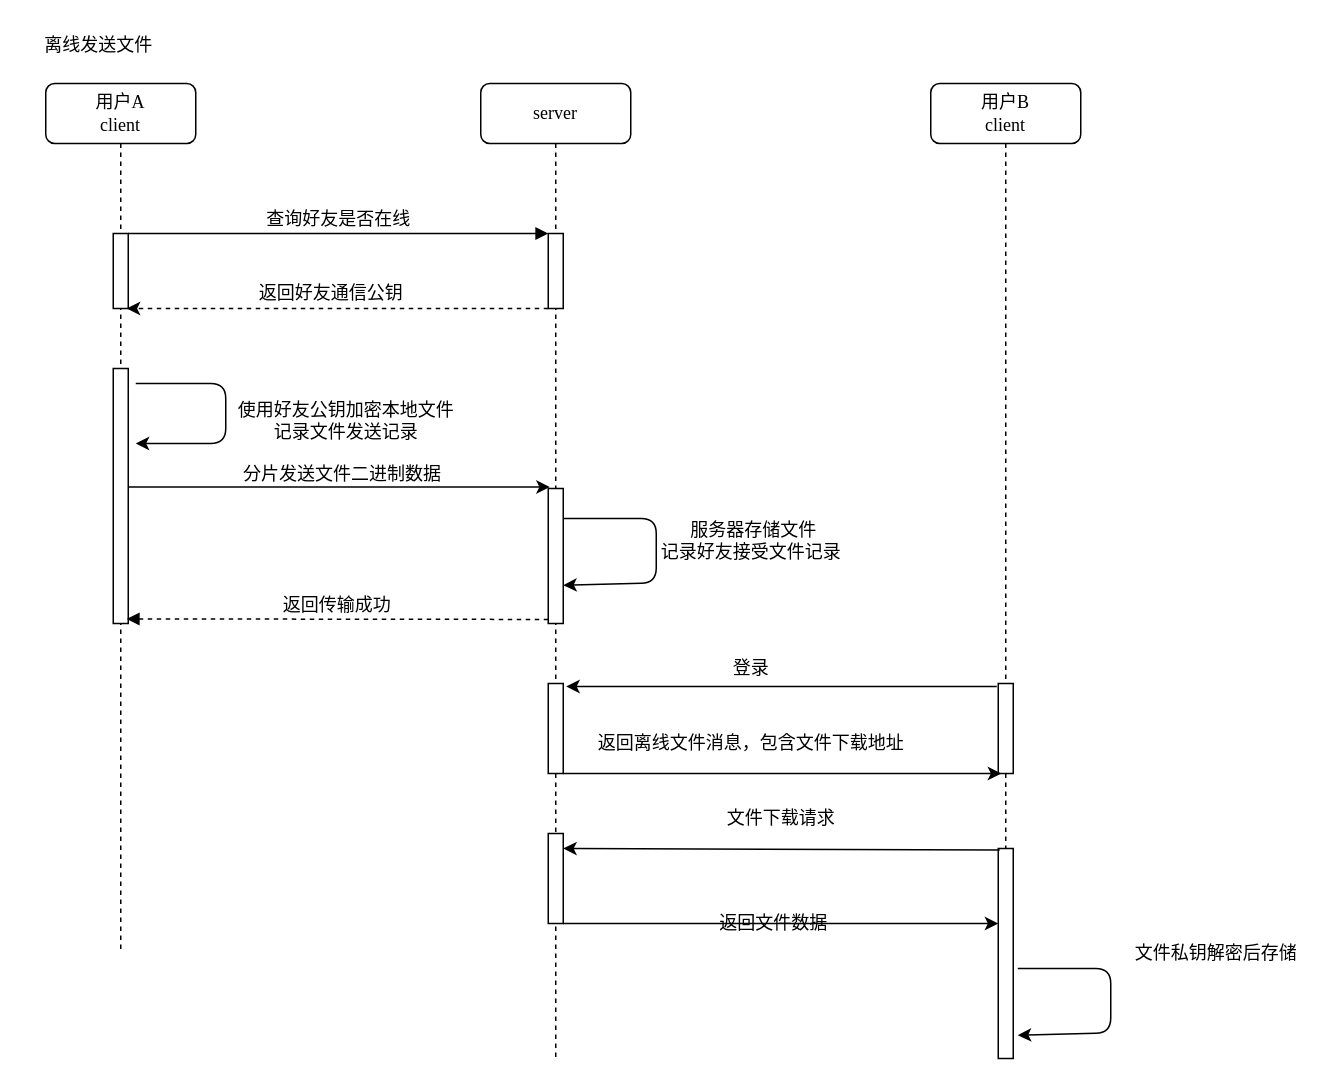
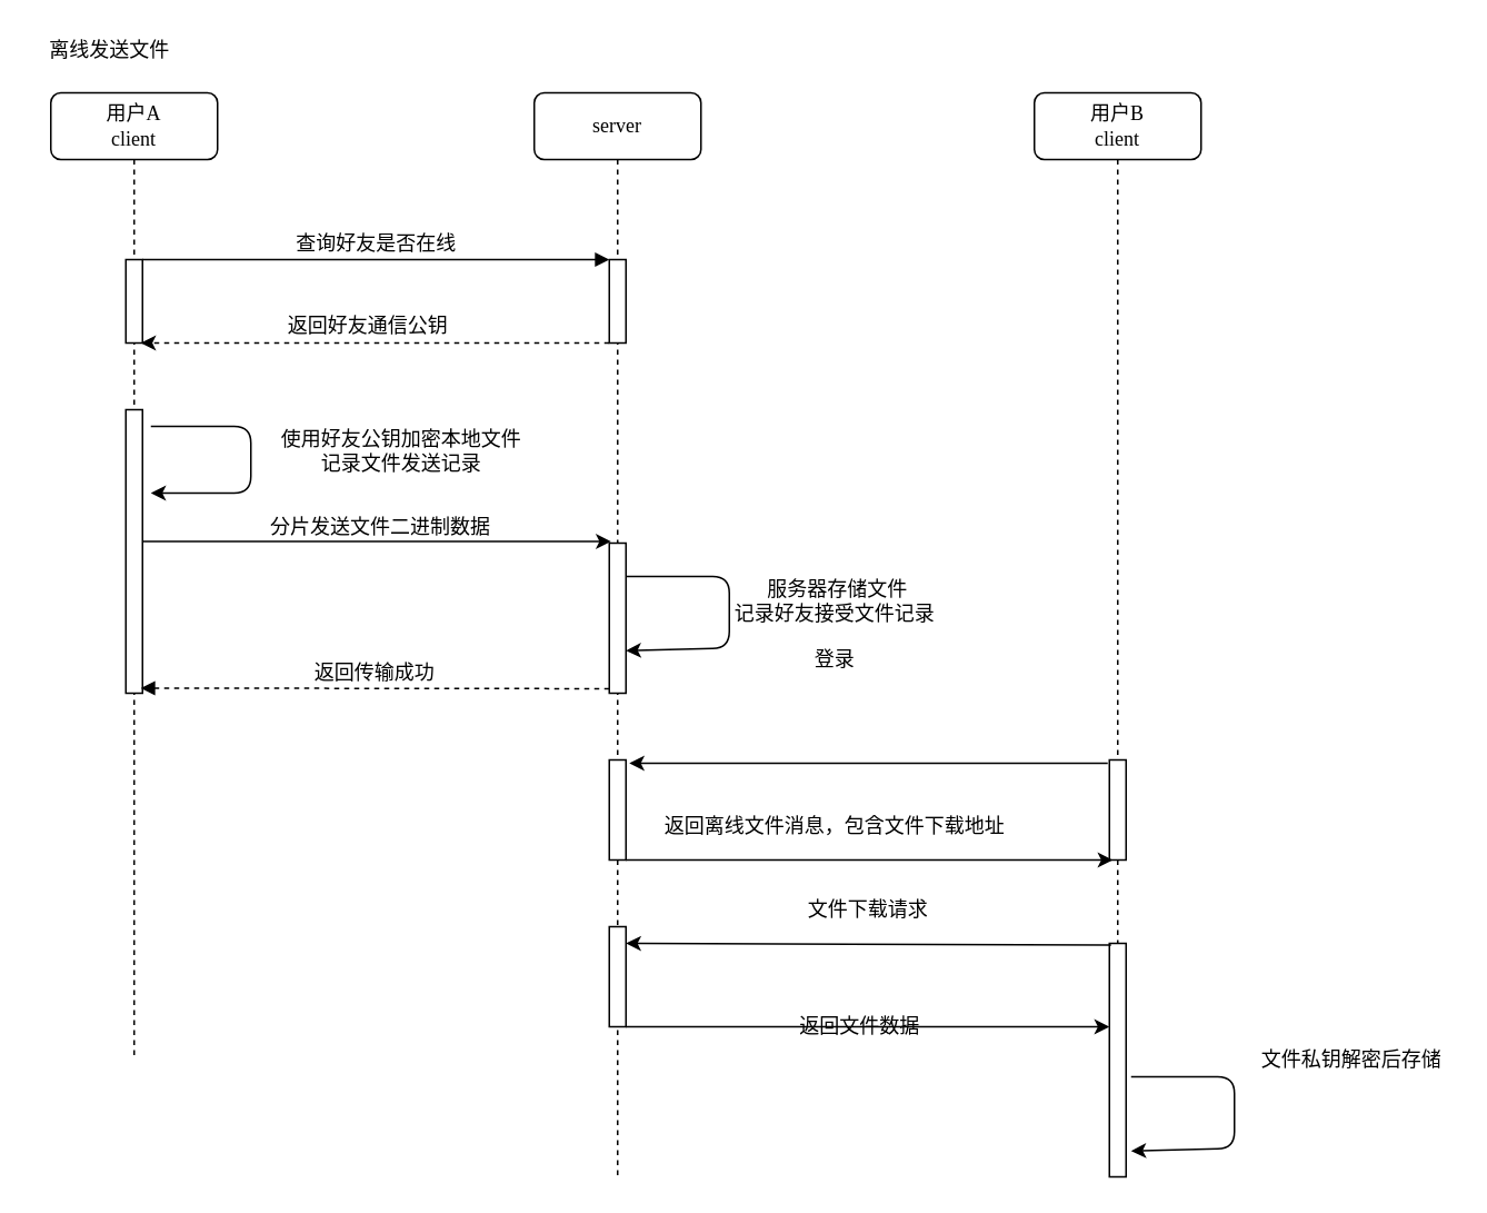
  <mxCell id="0" />
  <mxCell id="1" parent="0" />
  <mxCell id="2" value="server" style="shape=umlLifeline;perimeter=lifelinePerimeter;whiteSpace=wrap;html=1;container=1;collapsible=0;recursiveResize=0;outlineConnect=0;rounded=1;shadow=0;comic=0;labelBackgroundColor=none;strokeWidth=1;fontFamily=Verdana;fontSize=12;align=center;" parent="1" vertex="1"><mxGeometry x="320" y="55" width="100" height="650" as="geometry" /></mxCell>
  <mxCell id="3" value="" style="html=1;points=[];perimeter=orthogonalPerimeter;rounded=0;shadow=0;comic=0;labelBackgroundColor=none;strokeWidth=1;fontFamily=Verdana;fontSize=12;align=center;" parent="2" vertex="1"><mxGeometry x="45" y="100" width="10" height="50" as="geometry" /></mxCell>
  <mxCell id="4" value="" style="html=1;points=[];perimeter=orthogonalPerimeter;rounded=0;shadow=0;comic=0;labelBackgroundColor=none;strokeWidth=1;fontFamily=Verdana;fontSize=12;align=center;" parent="2" vertex="1"><mxGeometry x="45" y="270" width="10" height="90" as="geometry" /></mxCell>
  <mxCell id="5" value="" style="html=1;points=[];perimeter=orthogonalPerimeter;rounded=0;shadow=0;comic=0;labelBackgroundColor=none;strokeWidth=1;fontFamily=Verdana;fontSize=12;align=center;" parent="2" vertex="1"><mxGeometry x="45" y="400" width="10" height="60" as="geometry" /></mxCell>
  <mxCell id="6" value="用户B&lt;br&gt;client" style="shape=umlLifeline;perimeter=lifelinePerimeter;whiteSpace=wrap;html=1;container=1;collapsible=0;recursiveResize=0;outlineConnect=0;rounded=1;shadow=0;comic=0;labelBackgroundColor=none;strokeWidth=1;fontFamily=Verdana;fontSize=12;align=center;" parent="1" vertex="1"><mxGeometry x="620" y="55" width="100" height="610" as="geometry" /></mxCell>
  <mxCell id="7" value="" style="html=1;points=[];perimeter=orthogonalPerimeter;rounded=0;shadow=0;comic=0;labelBackgroundColor=none;strokeWidth=1;fontFamily=Verdana;fontSize=12;align=center;" parent="6" vertex="1"><mxGeometry x="45" y="400" width="10" height="60" as="geometry" /></mxCell>
  <mxCell id="8" value="用户A&lt;br&gt;client" style="shape=umlLifeline;perimeter=lifelinePerimeter;whiteSpace=wrap;html=1;container=1;collapsible=0;recursiveResize=0;outlineConnect=0;rounded=1;shadow=0;comic=0;labelBackgroundColor=none;strokeWidth=1;fontFamily=Verdana;fontSize=12;align=center;" parent="1" vertex="1"><mxGeometry y="55" width="100" height="580" as="geometry" x="30" /></mxCell>
  <mxCell id="9" value="" style="html=1;points=[];perimeter=orthogonalPerimeter;rounded=0;shadow=0;comic=0;labelBackgroundColor=none;strokeWidth=1;fontFamily=Verdana;fontSize=12;align=center;" parent="8" vertex="1"><mxGeometry x="45" y="100" width="10" height="50" as="geometry" /></mxCell>
  <mxCell id="10" value="" style="html=1;points=[];perimeter=orthogonalPerimeter;rounded=0;shadow=0;comic=0;labelBackgroundColor=none;strokeWidth=1;fontFamily=Verdana;fontSize=12;align=center;" parent="8" vertex="1"><mxGeometry x="45" y="190" width="10" height="170" as="geometry" /></mxCell>
  <mxCell id="11" value="查询好友是否在线" style="html=1;verticalAlign=bottom;endArrow=block;entryX=0;entryY=0;labelBackgroundColor=none;fontFamily=Verdana;fontSize=12;edgeStyle=elbowEdgeStyle;elbow=vertical;" parent="1" source="9" target="3" edge="1"><mxGeometry relative="1" as="geometry"><mxPoint x="250" y="165" as="sourcePoint" /></mxGeometry></mxCell>
  <mxCell id="12" value="离线发送文件" style="text;html=1;align=center;verticalAlign=middle;resizable=0;points=[];autosize=1;" parent="1" vertex="1"><mxGeometry x="20" y="20" width="90" height="20" as="geometry" /></mxCell>
  <mxCell id="13" style="edgeStyle=orthogonalEdgeStyle;rounded=0;orthogonalLoop=1;jettySize=auto;html=1;dashed=1;" parent="1" source="3" edge="1"><mxGeometry relative="1" as="geometry"><mxPoint x="84" y="205" as="targetPoint" /><Array as="points"><mxPoint x="310" y="205" /><mxPoint x="310" y="205" /></Array></mxGeometry></mxCell>
  <mxCell id="14" value="返回好友通信公钥" style="text;html=1;align=center;verticalAlign=middle;resizable=0;points=[];autosize=1;" parent="1" vertex="1"><mxGeometry x="165" y="185" width="110" height="20" as="geometry" /></mxCell>
  <mxCell id="15" value="" style="endArrow=classic;html=1;" parent="1" edge="1"><mxGeometry width="50" height="50" relative="1" as="geometry"><mxPoint x="90" y="255" as="sourcePoint" /><mxPoint x="90" y="295" as="targetPoint" /><Array as="points"><mxPoint x="150" y="255" /><mxPoint x="150" y="295" /></Array></mxGeometry></mxCell>
- <mxCell id="16" value="使用好友公钥加密本地文件&lt;br&gt;记录文件发送记录" style="text;html=1;align=center;verticalAlign=middle;resizable=0;points=[];autosize=1;" parent="1" vertex="1"><mxGeometry x="150" y="265" width="160" height="30" as="geometry" /></mxCell>
+ <mxCell id="16" value="使用好友公钥加密本地文件&lt;br&gt;记录文件发送记录" style="text;html=1;align=center;verticalAlign=middle;resizable=0;points=[];autosize=1;" parent="1" vertex="1"><mxGeometry x="160" y="255" width="160" height="30" as="geometry" /></mxCell>
  <mxCell id="17" value="" style="endArrow=classic;html=1;entryX=0.1;entryY=0.08;entryDx=0;entryDy=0;entryPerimeter=0;" parent="1" edge="1"><mxGeometry width="50" height="50" relative="1" as="geometry"><mxPoint x="85" y="324" as="sourcePoint" /><mxPoint x="366" y="324" as="targetPoint" /></mxGeometry></mxCell>
  <mxCell id="18" value="&lt;div style=&quot;text-align: center&quot;&gt;&lt;span&gt;&lt;font face=&quot;verdana&quot;&gt;分片发送文件二进制数据&lt;/font&gt;&lt;/span&gt;&lt;/div&gt;" style="text;whiteSpace=wrap;html=1;" parent="1" vertex="1"><mxGeometry x="160" y="302" width="260" height="30" as="geometry" /></mxCell>
  <mxCell id="19" value="返回传输成功" style="html=1;verticalAlign=bottom;endArrow=block;labelBackgroundColor=none;fontFamily=Verdana;fontSize=12;dashed=1;entryX=0.9;entryY=0.982;entryDx=0;entryDy=0;entryPerimeter=0;exitX=0;exitY=0.97;exitDx=0;exitDy=0;exitPerimeter=0;" parent="1" source="4" target="10" edge="1"><mxGeometry relative="1" as="geometry"><mxPoint x="360" y="412" as="sourcePoint" /><mxPoint x="90" y="415" as="targetPoint" /></mxGeometry></mxCell>
  <mxCell id="20" value="&amp;nbsp;服务器存储文件&lt;br&gt;记录好友接受文件记录" style="text;html=1;align=center;verticalAlign=middle;resizable=0;points=[];autosize=1;" parent="1" vertex="1"><mxGeometry x="430" y="345" width="140" height="30" as="geometry" /></mxCell>
  <mxCell id="21" value="" style="endArrow=classic;html=1;entryX=1.2;entryY=0.033;entryDx=0;entryDy=0;entryPerimeter=0;" parent="1" target="5" edge="1"><mxGeometry width="50" height="50" relative="1" as="geometry"><mxPoint x="664" y="457" as="sourcePoint" /><mxPoint x="380" y="456" as="targetPoint" /></mxGeometry></mxCell>
- <mxCell id="22" value="登录" style="text;html=1;align=center;verticalAlign=middle;resizable=0;points=[];autosize=1;" parent="1" vertex="1"><mxGeometry x="480" y="435" width="40" height="20" as="geometry" /></mxCell>
+ <mxCell id="22" value="登录" style="text;html=1;align=center;verticalAlign=middle;resizable=0;points=[];autosize=1;" parent="1" vertex="1"><mxGeometry x="480" y="385" width="40" height="20" as="geometry" /></mxCell>
  <mxCell id="23" value="" style="endArrow=classic;html=1;exitX=1;exitY=1;exitDx=0;exitDy=0;exitPerimeter=0;entryX=0.2;entryY=1;entryDx=0;entryDy=0;entryPerimeter=0;" parent="1" source="5" target="7" edge="1"><mxGeometry width="50" height="50" relative="1" as="geometry"><mxPoint x="675" y="515" as="sourcePoint" /><mxPoint x="660" y="515" as="targetPoint" /></mxGeometry></mxCell>
  <mxCell id="24" value="返回离线文件消息，包含文件下载地址" style="text;html=1;align=center;verticalAlign=middle;resizable=0;points=[];autosize=1;" parent="1" vertex="1"><mxGeometry x="390" y="485" width="220" height="20" as="geometry" /></mxCell>
  <mxCell id="25" value="" style="html=1;points=[];perimeter=orthogonalPerimeter;rounded=0;shadow=0;comic=0;labelBackgroundColor=none;strokeWidth=1;fontFamily=Verdana;fontSize=12;align=center;" parent="1" vertex="1"><mxGeometry x="665" y="565" width="10" height="140" as="geometry" /></mxCell>
  <mxCell id="26" style="edgeStyle=orthogonalEdgeStyle;rounded=0;orthogonalLoop=1;jettySize=auto;html=1;" parent="1" source="27" target="25" edge="1"><mxGeometry relative="1" as="geometry"><mxPoint x="700" y="630" as="targetPoint" /><Array as="points"><mxPoint x="590" y="615" /><mxPoint x="590" y="615" /></Array></mxGeometry></mxCell>
  <mxCell id="27" value="" style="html=1;points=[];perimeter=orthogonalPerimeter;rounded=0;shadow=0;comic=0;labelBackgroundColor=none;strokeWidth=1;fontFamily=Verdana;fontSize=12;align=center;" parent="1" vertex="1"><mxGeometry x="365" y="555" width="10" height="60" as="geometry" /></mxCell>
  <mxCell id="28" value="" style="endArrow=classic;html=1;entryX=0.8;entryY=0;entryDx=0;entryDy=0;entryPerimeter=0;" parent="1" edge="1"><mxGeometry width="50" height="50" relative="1" as="geometry"><mxPoint x="666" y="566" as="sourcePoint" /><mxPoint x="375" y="565" as="targetPoint" /></mxGeometry></mxCell>
  <mxCell id="29" value="" style="endArrow=classic;html=1;entryX=1.3;entryY=0.889;entryDx=0;entryDy=0;entryPerimeter=0;" parent="1" target="25" edge="1"><mxGeometry width="50" height="50" relative="1" as="geometry"><mxPoint x="678" y="645" as="sourcePoint" /><mxPoint x="981" y="599.5" as="targetPoint" /><Array as="points"><mxPoint x="710" y="645" /><mxPoint x="740" y="645" /><mxPoint x="740" y="688" /></Array></mxGeometry></mxCell>
  <mxCell id="30" value="文件下载请求" style="text;html=1;align=center;verticalAlign=middle;resizable=0;points=[];autosize=1;" parent="1" vertex="1"><mxGeometry x="475" y="535" width="90" height="20" as="geometry" /></mxCell>
  <mxCell id="31" value="文件私钥解密后存储" style="text;html=1;align=center;verticalAlign=middle;resizable=0;points=[];autosize=1;" parent="1" vertex="1"><mxGeometry x="750" y="625" width="120" height="20" as="geometry" /></mxCell>
  <mxCell id="32" value="返回文件数据" style="text;html=1;align=center;verticalAlign=middle;resizable=0;points=[];autosize=1;" parent="1" vertex="1"><mxGeometry x="470" y="605" width="90" height="20" as="geometry" /></mxCell>
  <mxCell id="33" value="" style="endArrow=classic;html=1;entryX=1.3;entryY=0.889;entryDx=0;entryDy=0;entryPerimeter=0;" edge="1" parent="1"><mxGeometry width="50" height="50" relative="1" as="geometry"><mxPoint x="375" y="345" as="sourcePoint" /><mxPoint x="375" y="389.46" as="targetPoint" /><Array as="points"><mxPoint x="407" y="345" /><mxPoint x="437" y="345" /><mxPoint x="437" y="388" /></Array></mxGeometry></mxCell>
